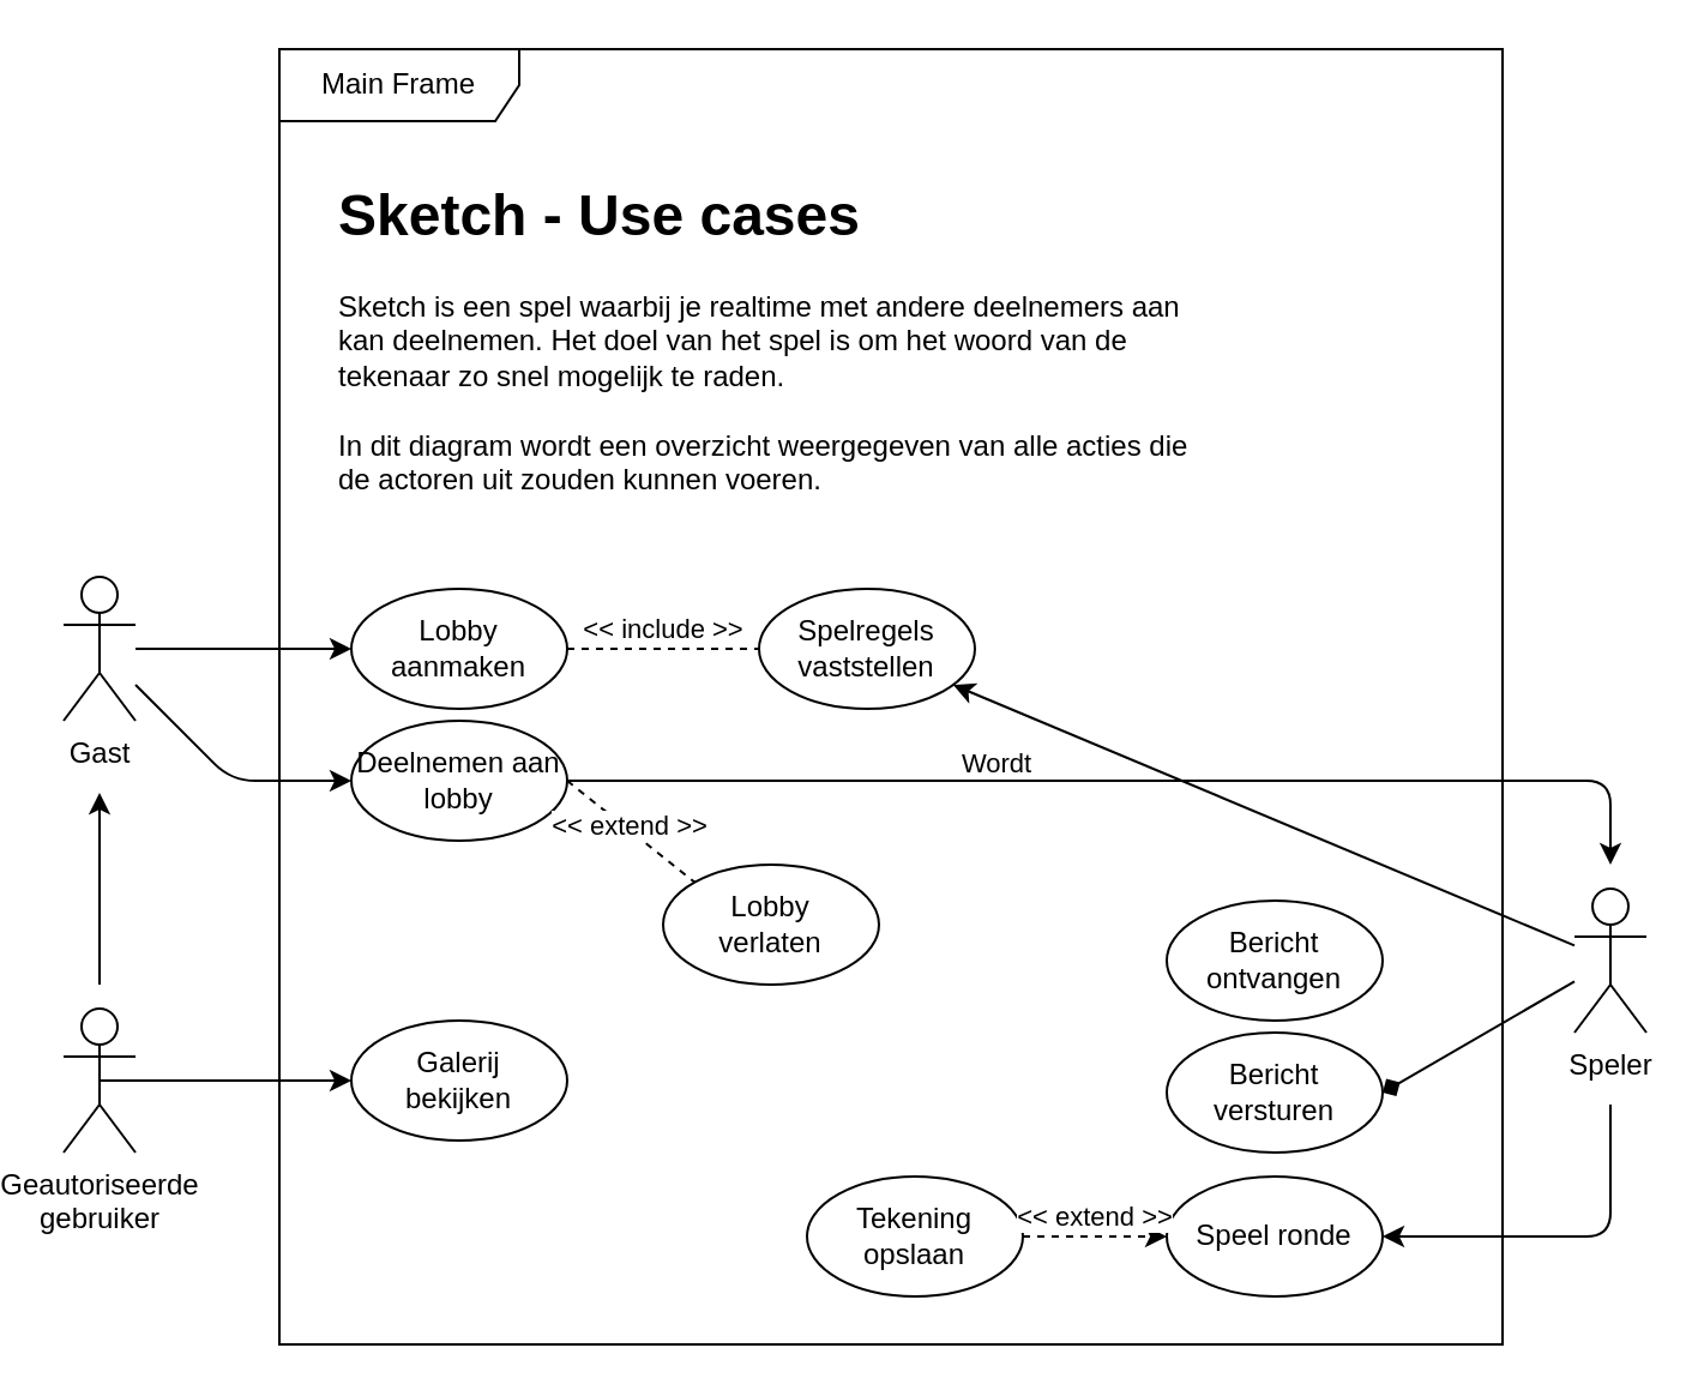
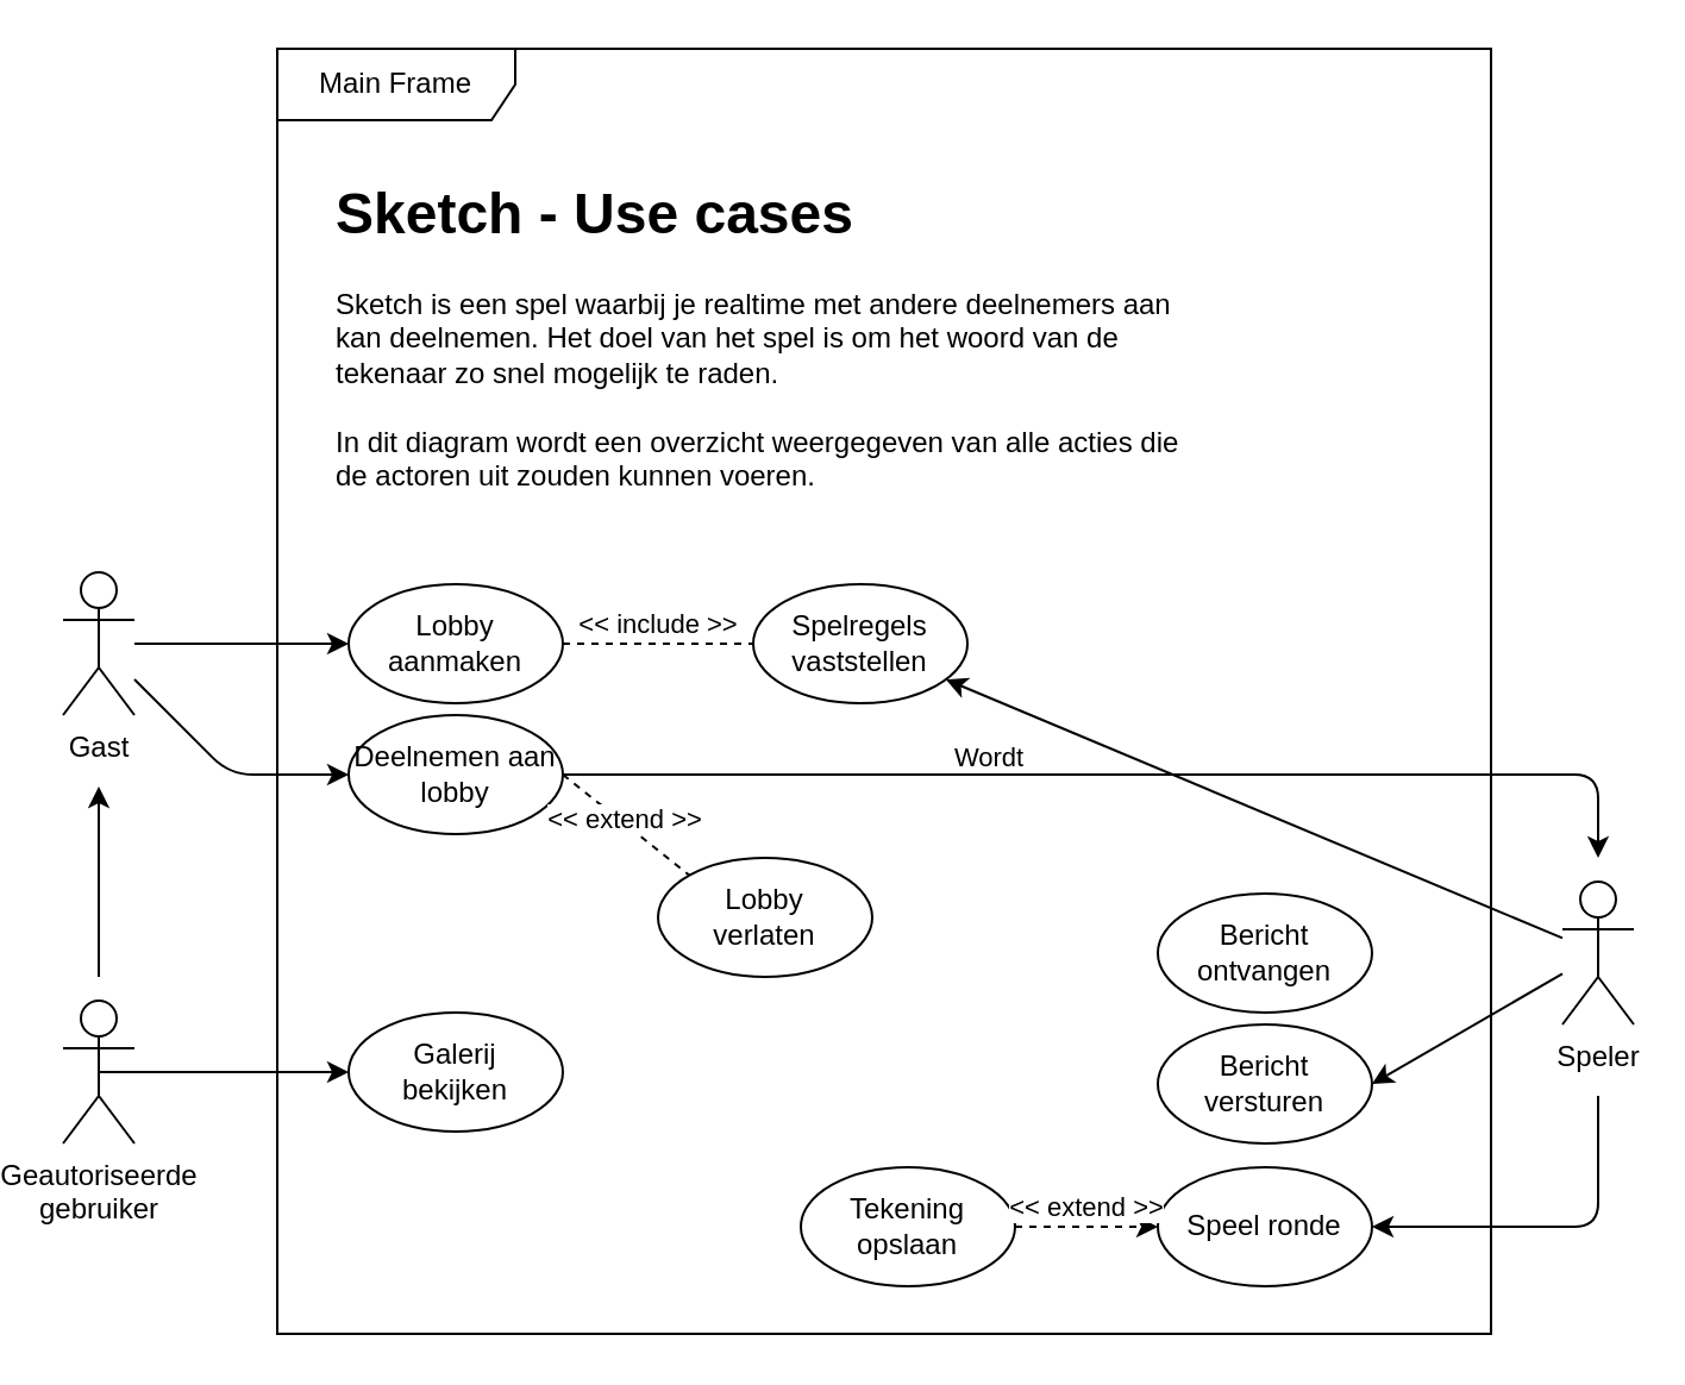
  <mxCell id="0" />
  <mxCell id="1" parent="0" />
  <mxCell id="2" value="Main Frame" style="shape=umlFrame;whiteSpace=wrap;html=1;width=100;height=30;" parent="1" vertex="1"><mxGeometry x="110" y="20" width="510" height="540" as="geometry" /></mxCell>
  <mxCell id="3" value="&lt;h1&gt;Sketch - Use cases&lt;/h1&gt;&lt;div&gt;Sketch is een spel waarbij je realtime met andere deelnemers aan kan deelnemen. Het doel van het spel is om het woord van de tekenaar zo snel mogelijk te raden.&lt;/div&gt;&lt;div&gt;&lt;br&gt;&lt;/div&gt;&lt;div&gt;In dit diagram wordt een overzicht weergegeven van alle acties die de actoren uit zouden kunnen voeren.&lt;br&gt;&lt;/div&gt;" style="text;html=1;strokeColor=none;fillColor=none;spacing=5;spacingTop=-20;whiteSpace=wrap;overflow=hidden;rounded=0;" parent="1" vertex="1"><mxGeometry x="130" y="70" width="370" height="140" as="geometry" /></mxCell>
  <mxCell id="4" value="Gast" style="shape=umlActor;verticalLabelPosition=bottom;verticalAlign=top;html=1;outlineConnect=0;fillColor=#ffffff;" parent="1" vertex="1"><mxGeometry x="20" y="240" width="30" height="60" as="geometry" /></mxCell>
  <mxCell id="5" value="Spelregels vaststellen" style="ellipse;whiteSpace=wrap;html=1;fillColor=#ffffff;" parent="1" vertex="1"><mxGeometry x="310" y="245" width="90" height="50" as="geometry" /></mxCell>
  <mxCell id="6" value="" style="endArrow=none;dashed=1;entryX=0;entryY=0.5;entryDx=0;entryDy=0;html=1;exitX=1;exitY=0.5;exitDx=0;exitDy=0;" parent="1" source="9" target="5" edge="1"><mxGeometry width="50" height="50" relative="1" as="geometry"><mxPoint x="230" y="270" as="sourcePoint" /><mxPoint x="320" y="315" as="targetPoint" /></mxGeometry></mxCell>
  <mxCell id="7" value="&amp;lt;&amp;lt; include &amp;gt;&amp;gt;" style="edgeLabel;html=1;align=center;verticalAlign=middle;resizable=0;points=[];" parent="6" vertex="1" connectable="0"><mxGeometry x="0.458" y="1" relative="1" as="geometry"><mxPoint x="-18.52" y="-8" as="offset" /></mxGeometry></mxCell>
  <mxCell id="8" value="" style="endArrow=classic;html=1;entryX=0;entryY=0.5;entryDx=0;entryDy=0;" parent="1" source="4" target="9" edge="1"><mxGeometry width="50" height="50" relative="1" as="geometry"><mxPoint x="110" y="305" as="sourcePoint" /><mxPoint x="100" y="270" as="targetPoint" /></mxGeometry></mxCell>
  <mxCell id="9" value="&lt;div&gt;Lobby &lt;br&gt;&lt;/div&gt;&lt;div&gt;aanmaken&lt;/div&gt;" style="ellipse;whiteSpace=wrap;html=1;fillColor=#ffffff;" parent="1" vertex="1"><mxGeometry x="140" y="245" width="90" height="50" as="geometry" /></mxCell>
  <mxCell id="10" value="&lt;div&gt;Galerij &lt;br&gt;&lt;/div&gt;&lt;div&gt;bekijken&lt;/div&gt;" style="ellipse;whiteSpace=wrap;html=1;fillColor=#ffffff;" parent="1" vertex="1"><mxGeometry x="140" y="425" width="90" height="50" as="geometry" /></mxCell>
  <mxCell id="11" value="" style="endArrow=classic;html=1;entryX=0;entryY=0.5;entryDx=0;entryDy=0;" parent="1" source="4" target="15" edge="1"><mxGeometry width="50" height="50" relative="1" as="geometry"><mxPoint x="-30" y="405" as="sourcePoint" /><mxPoint x="20" y="355" as="targetPoint" /><Array as="points"><mxPoint x="90" y="325" /></Array></mxGeometry></mxCell>
  <mxCell id="12" value="Bericht versturen" style="ellipse;whiteSpace=wrap;html=1;fillColor=#ffffff;" parent="1" vertex="1"><mxGeometry x="480" y="430" width="90" height="50" as="geometry" /></mxCell>
  <mxCell id="13" value="Speel ronde" style="ellipse;whiteSpace=wrap;html=1;fillColor=#ffffff;" parent="1" vertex="1"><mxGeometry x="480" y="490" width="90" height="50" as="geometry" /></mxCell>
  <mxCell id="14" value="" style="endArrow=classic;html=1;entryX=1;entryY=0.5;entryDx=0;entryDy=0;" parent="1" target="13" edge="1"><mxGeometry width="50" height="50" relative="1" as="geometry"><mxPoint x="665" y="460" as="sourcePoint" /><mxPoint x="670" y="570" as="targetPoint" /><Array as="points"><mxPoint x="665" y="515" /></Array></mxGeometry></mxCell>
  <mxCell id="15" value="Deelnemen aan lobby" style="ellipse;whiteSpace=wrap;html=1;fillColor=#ffffff;" parent="1" vertex="1"><mxGeometry x="140" y="300" width="90" height="50" as="geometry" /></mxCell>
  <mxCell id="16" value="Tekening opslaan" style="ellipse;whiteSpace=wrap;html=1;fillColor=#ffffff;" parent="1" vertex="1"><mxGeometry x="330" y="490" width="90" height="50" as="geometry" /></mxCell>
  <mxCell id="17" value="" style="endArrow=classic;dashed=1;html=1;exitX=1;exitY=0.5;exitDx=0;exitDy=0;entryX=0;entryY=0.5;entryDx=0;entryDy=0;" parent="1" source="16" target="13" edge="1"><mxGeometry width="50" height="50" relative="1" as="geometry"><mxPoint x="320" y="500" as="sourcePoint" /><mxPoint x="370" y="450" as="targetPoint" /></mxGeometry></mxCell>
  <mxCell id="18" value="&amp;lt;&amp;lt; extend &amp;gt;&amp;gt;" style="edgeLabel;html=1;align=center;verticalAlign=middle;resizable=0;points=[];" parent="17" vertex="1" connectable="0"><mxGeometry x="0.301" y="1" relative="1" as="geometry"><mxPoint x="-9.71" y="-8" as="offset" /></mxGeometry></mxCell>
  <mxCell id="19" value="" style="endArrow=classic;html=1;exitX=1;exitY=0.5;exitDx=0;exitDy=0;" parent="1" source="15" edge="1"><mxGeometry width="50" height="50" relative="1" as="geometry"><mxPoint x="360" y="370" as="sourcePoint" /><mxPoint x="665" y="360" as="targetPoint" /><Array as="points"><mxPoint x="665" y="325" /></Array></mxGeometry></mxCell>
  <mxCell id="20" value="Wordt" style="edgeLabel;html=1;align=center;verticalAlign=middle;resizable=0;points=[];" parent="19" vertex="1" connectable="0"><mxGeometry x="-0.242" y="1" relative="1" as="geometry"><mxPoint y="-7" as="offset" /></mxGeometry></mxCell>
  <mxCell id="21" value="Speler" style="shape=umlActor;verticalLabelPosition=bottom;verticalAlign=top;html=1;outlineConnect=0;fillColor=#ffffff;labelBackgroundColor=none;labelBorderColor=none;" parent="1" vertex="1"><mxGeometry x="650" y="370" width="30" height="60" as="geometry" /></mxCell>
  <mxCell id="22" value="&lt;div&gt;Lobby&lt;/div&gt;&lt;div&gt;verlaten&lt;br&gt;&lt;/div&gt;" style="ellipse;whiteSpace=wrap;html=1;fillColor=#ffffff;" parent="1" vertex="1"><mxGeometry x="270" y="360" width="90" height="50" as="geometry" /></mxCell>
- <mxCell id="23" value="" style="endArrow=diamond;html=1;fontColor=#FFFFFF;entryX=1;entryY=0.5;entryDx=0;entryDy=0;" parent="1" source="21" target="12" edge="1"><mxGeometry width="50" height="50" relative="1" as="geometry"><mxPoint x="610" y="470" as="sourcePoint" /><mxPoint x="660" y="420" as="targetPoint" /></mxGeometry></mxCell>
+ <mxCell id="23" value="" style="endArrow=classic;html=1;fontColor=#FFFFFF;entryX=1;entryY=0.5;entryDx=0;entryDy=0;" parent="1" source="21" target="12" edge="1"><mxGeometry width="50" height="50" relative="1" as="geometry"><mxPoint x="610" y="470" as="sourcePoint" /><mxPoint x="660" y="420" as="targetPoint" /></mxGeometry></mxCell>
  <mxCell id="24" value="" style="endArrow=none;dashed=1;html=1;exitX=1;exitY=0.5;exitDx=0;exitDy=0;entryX=0;entryY=0;entryDx=0;entryDy=0;" parent="1" source="15" target="22" edge="1"><mxGeometry width="50" height="50" relative="1" as="geometry"><mxPoint x="410" y="454.71" as="sourcePoint" /><mxPoint x="480" y="454.71" as="targetPoint" /></mxGeometry></mxCell>
  <mxCell id="25" value="&amp;lt;&amp;lt; extend &amp;gt;&amp;gt;" style="edgeLabel;html=1;align=center;verticalAlign=middle;resizable=0;points=[];" parent="24" vertex="1" connectable="0"><mxGeometry x="0.301" y="1" relative="1" as="geometry"><mxPoint x="-9.71" y="-8" as="offset" /></mxGeometry></mxCell>
  <mxCell id="26" value="Bericht ontvangen" style="ellipse;whiteSpace=wrap;html=1;fillColor=#ffffff;" parent="1" vertex="1"><mxGeometry x="480" y="375" width="90" height="50" as="geometry" /></mxCell>
  <mxCell id="27" value="" style="endArrow=classic;html=1;fontColor=#000000;" parent="1" source="21" target="5" edge="1"><mxGeometry width="50" height="50" relative="1" as="geometry"><mxPoint x="540" y="380" as="sourcePoint" /><mxPoint x="590" y="330" as="targetPoint" /></mxGeometry></mxCell>
  <mxCell id="28" style="edgeStyle=orthogonalEdgeStyle;rounded=0;orthogonalLoop=1;jettySize=auto;html=1;exitX=0.5;exitY=0.5;exitDx=0;exitDy=0;exitPerimeter=0;entryX=0;entryY=0.5;entryDx=0;entryDy=0;" edge="1" parent="1" source="29" target="10"><mxGeometry relative="1" as="geometry" /></mxCell>
  <mxCell id="29" value="&lt;div&gt;Geautoriseerde &lt;br&gt;&lt;/div&gt;&lt;div&gt;gebruiker&lt;/div&gt;" style="shape=umlActor;verticalLabelPosition=bottom;verticalAlign=top;html=1;outlineConnect=0;fillColor=#ffffff;" vertex="1" parent="1"><mxGeometry x="20" y="420" width="30" height="60" as="geometry" /></mxCell>
  <mxCell id="30" value="" style="endArrow=classic;html=1;" edge="1" parent="1"><mxGeometry width="50" height="50" relative="1" as="geometry"><mxPoint x="35" y="410" as="sourcePoint" /><mxPoint x="35" y="330" as="targetPoint" /></mxGeometry></mxCell>
